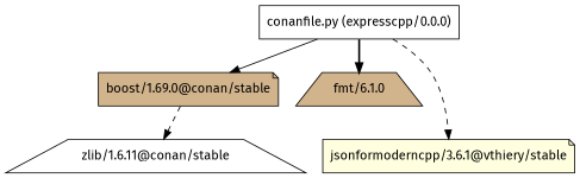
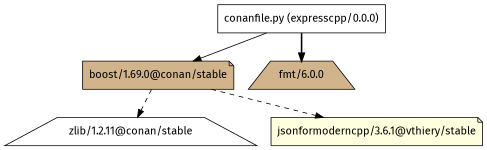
  digraph {
    fontname="Fira Sans"
    node [fillcolor=white fontname="Fira Sans" shape=note style=filled]
    edge [fontname="Fira Sans" style=dashed]
    "conanfile.py (expresscpp/0.0.0)" [shape=box]
    "boost/1.69.0@conan/stable" [fillcolor=tan]
-   "fmt/6.0.0" [fillcolor=tan shape=trapezium label="fmt/6.1.0"]
+   "fmt/6.0.0" [fillcolor=tan shape=trapezium]
    "jsonformoderncpp/3.6.1@vthiery/stable" [fillcolor=lightyellow]
-   "zlib/1.2.11@conan/stable" [shape=trapezium label="zlib/1.6.11@conan/stable"]
+   "zlib/1.2.11@conan/stable" [shape=trapezium]
    "conanfile.py (expresscpp/0.0.0)" -> "boost/1.69.0@conan/stable" [style=solid]
    "conanfile.py (expresscpp/0.0.0)" -> "fmt/6.0.0" [style=bold]
-   "conanfile.py (expresscpp/0.0.0)" -> "jsonformoderncpp/3.6.1@vthiery/stable"
+   "boost/1.69.0@conan/stable" -> "jsonformoderncpp/3.6.1@vthiery/stable"
    "boost/1.69.0@conan/stable" -> "zlib/1.2.11@conan/stable"
  }
